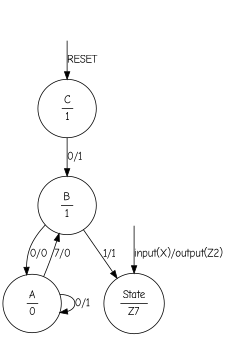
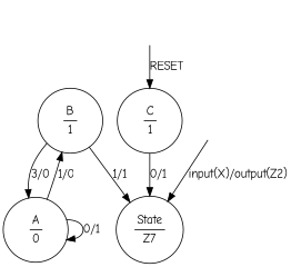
  digraph {
    fontname="Comic Neue"
    rankdir=TB
    node [fontname="Comic Neue" shape=circle]
    edge [fontname="Comic Neue"]
    n1 [label=<<table border="0" cellborder="1"><tr><td sides="b">State</td></tr><tr><td border="0">Z7</td></tr></table>>]
    n2 [label=<<table border="0" cellborder="1"><tr><td sides="b">A</td></tr><tr><td border="0">0</td></tr></table>>]
    n3 [label=<<table border="0" cellborder="1"><tr><td sides="b">B</td></tr><tr><td border="0">1</td></tr></table>>]
    n4 [label=<<table border="0" cellborder="1"><tr><td sides="b">C</td></tr><tr><td border="0">1</td></tr></table>>]
    inv1 [style=invis]
    inv2 [style=invis]
    n2 -> n2 [label="0/1"]
-   n2 -> n3 [label="7/0"]
+   n2 -> n3 [label="1/0"]
    n3 -> n1 [label="1/1"]
-   n3 -> n2 [label="0/0"]
-   n4 -> n3 [label="0/1"]
+   n3 -> n2 [label="3/0"]
+   n4 -> n1 [label="0/1"]
    inv1 -> n4 [label=RESET]
    inv2 -> n1 [label="input(X)/output(Z2)"]
  }
